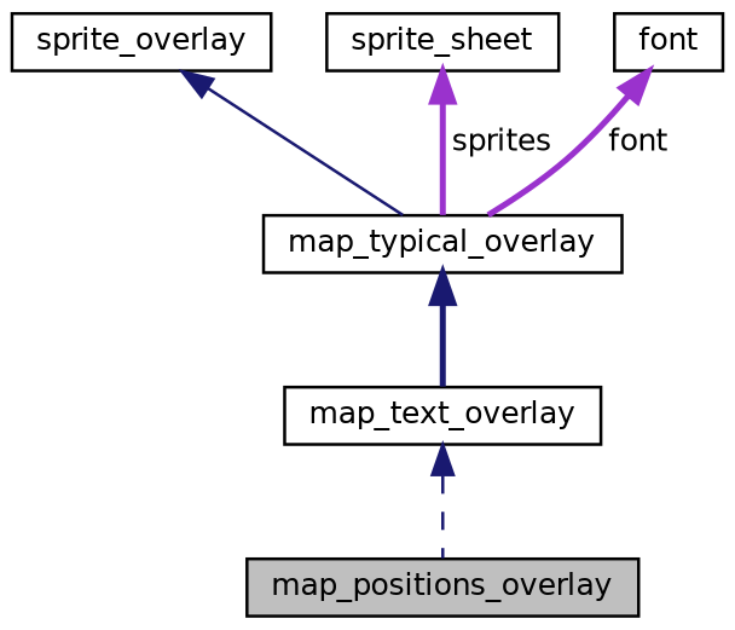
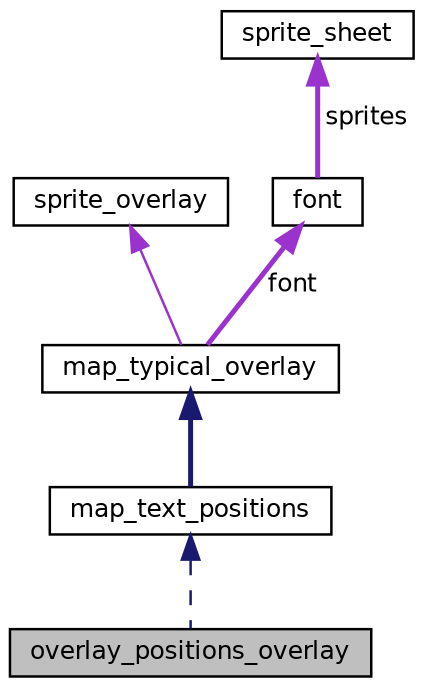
  digraph {
    node [color=black fillcolor=white fontname=Helvetica fontsize=10 shape=record style=filled]
    edge [color=midnightblue dir=back fontname=Helvetica fontsize=10 labelfontname=Helvetica labelfontsize=10 style=bold]
-   n1 [fillcolor=grey75 fontcolor=black height=0.2 label=map_positions_overlay width=0.4]
-   n2 [height=0.2 label=map_text_overlay width=0.4]
+   n1 [fillcolor=grey75 fontcolor=black height=0.2 label=overlay_positions_overlay width=0.4]
+   n2 [height=0.2 label=map_text_positions width=0.4]
    n3 [height=0.2 label=map_typical_overlay width=0.4]
    n4 [height=0.2 label=sprite_overlay width=0.4]
    n5 [height=0.2 label=sprite_sheet width=0.4]
    n6 [height=0.2 label=font width=0.4]
    n2 -> n1 [style=dashed]
    n3 -> n2
-   n4 -> n3 [style=solid]
-   n5 -> n3 [color=darkorchid3 label=" sprites"]
+   n4 -> n3 [color=darkorchid3 style=solid]
+   n5 -> n6 [color=darkorchid3 label=" sprites"]
    n6 -> n3 [color=darkorchid3 label=" font"]
  }
